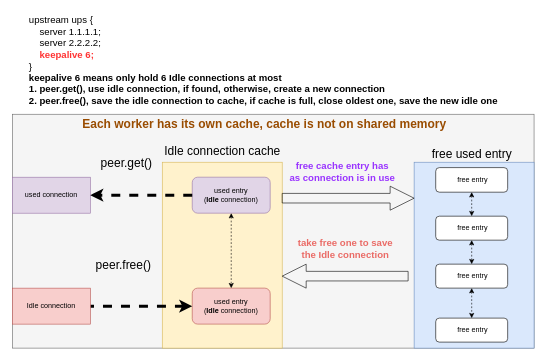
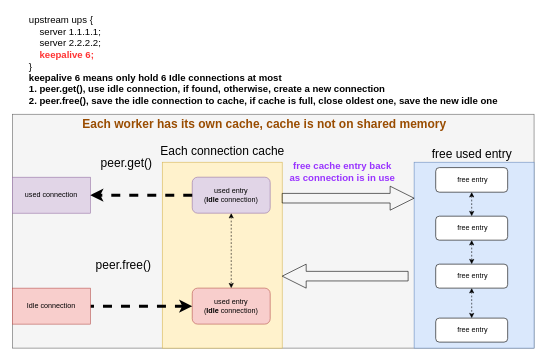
  <mxCell id="0" />
  <mxCell id="1" parent="0" />
  <mxCell id="2" value="upstream ups {&lt;br style=&quot;font-size: 16px&quot;&gt;&amp;nbsp; &amp;nbsp; server 1.1.1.1;&lt;br style=&quot;font-size: 16px&quot;&gt;&amp;nbsp; &amp;nbsp; server 2.2.2.2;&lt;br style=&quot;font-size: 16px&quot;&gt;&lt;b&gt;&lt;font color=&quot;#ff3333&quot;&gt;&amp;nbsp; &amp;nbsp; keepalive 6;&lt;br style=&quot;font-size: 16px&quot;&gt;&lt;/font&gt;&lt;/b&gt;}&lt;br&gt;&lt;b&gt;keepalive 6 means only hold 6 Idle connections at most&lt;br&gt;1. peer.get(), use&amp;nbsp;&lt;/b&gt;&lt;b&gt;idle&amp;nbsp;&lt;/b&gt;&lt;b&gt;connection, if found, otherwise, create a new connection&lt;br&gt;2. peer.free(), save the idle connection to cache, if cache is full, close oldest one, save the new&amp;nbsp;&lt;/b&gt;&lt;b&gt;idle&amp;nbsp;&lt;/b&gt;&lt;b&gt;one&lt;/b&gt;" style="text;html=1;align=left;verticalAlign=middle;resizable=0;points=[];autosize=1;fontSize=16;" vertex="1" parent="1"><mxGeometry x="46" y="20" width="790" height="160" as="geometry" /></mxCell>
  <mxCell id="3" value="" style="group;fillColor=#f5f5f5;strokeColor=#666666;fontColor=#333333;" vertex="1" connectable="0" parent="1"><mxGeometry x="20" y="190" width="870" height="390" as="geometry" /></mxCell>
  <mxCell id="4" value="" style="rounded=0;whiteSpace=wrap;html=1;fillColor=#fff2cc;strokeColor=#d6b656;" vertex="1" parent="3"><mxGeometry x="250" y="80" width="200" height="310" as="geometry" /></mxCell>
  <mxCell id="5" value="" style="rounded=0;whiteSpace=wrap;html=1;fillColor=#dae8fc;strokeColor=#6c8ebf;" vertex="1" parent="3"><mxGeometry x="670" y="80" width="200" height="310" as="geometry" /></mxCell>
  <mxCell id="6" value="&amp;nbsp;free entry" style="rounded=1;whiteSpace=wrap;html=1;" vertex="1" parent="3"><mxGeometry x="706" y="89" width="120" height="41" as="geometry" /></mxCell>
  <mxCell id="7" value="used entry&lt;br&gt;(&lt;b&gt;Idle&amp;nbsp;&lt;/b&gt;connection)" style="rounded=1;whiteSpace=wrap;html=1;fillColor=#e1d5e7;strokeColor=#9673a6;" vertex="1" parent="3"><mxGeometry x="300" y="105" width="130" height="60" as="geometry" /></mxCell>
- <mxCell id="8" value="Idle connection cache" style="text;html=1;align=center;verticalAlign=middle;resizable=0;points=[];autosize=1;fontSize=20;" vertex="1" parent="3"><mxGeometry x="250" y="45" width="200" height="30" as="geometry" /></mxCell>
+ <mxCell id="8" value="Each connection cache" style="text;html=1;align=center;verticalAlign=middle;resizable=0;points=[];autosize=1;fontSize=20;" vertex="1" parent="3"><mxGeometry x="250" y="45" width="200" height="30" as="geometry" /></mxCell>
  <mxCell id="9" value="free used entry" style="text;html=1;align=center;verticalAlign=middle;resizable=0;points=[];autosize=1;fontSize=20;" vertex="1" parent="3"><mxGeometry x="686" y="50" width="160" height="30" as="geometry" /></mxCell>
  <mxCell id="10" value="used entry&lt;br&gt;(&lt;b&gt;Idle&amp;nbsp;&lt;/b&gt;connection)" style="rounded=1;whiteSpace=wrap;html=1;fillColor=#f8cecc;strokeColor=#b85450;" vertex="1" parent="3"><mxGeometry x="300" y="290" width="130" height="60" as="geometry" /></mxCell>
  <mxCell id="11" style="edgeStyle=orthogonalEdgeStyle;rounded=0;orthogonalLoop=1;jettySize=auto;html=1;dashed=1;startArrow=classic;startFill=1;strokeWidth=1;fontSize=20;" edge="1" parent="3" source="7" target="10"><mxGeometry relative="1" as="geometry" /></mxCell>
  <mxCell id="12" value="&amp;nbsp;free entry" style="rounded=1;whiteSpace=wrap;html=1;" vertex="1" parent="3"><mxGeometry x="706" y="170" width="120" height="40" as="geometry" /></mxCell>
  <mxCell id="13" style="edgeStyle=orthogonalEdgeStyle;rounded=0;orthogonalLoop=1;jettySize=auto;html=1;entryX=0.5;entryY=0;entryDx=0;entryDy=0;dashed=1;strokeWidth=1;fontSize=20;startArrow=classic;startFill=1;" edge="1" parent="3" source="6" target="12"><mxGeometry relative="1" as="geometry" /></mxCell>
  <mxCell id="14" value="&amp;nbsp;free entry" style="rounded=1;whiteSpace=wrap;html=1;" vertex="1" parent="3"><mxGeometry x="706" y="250" width="120" height="40" as="geometry" /></mxCell>
  <mxCell id="15" style="edgeStyle=orthogonalEdgeStyle;rounded=0;orthogonalLoop=1;jettySize=auto;html=1;entryX=0.5;entryY=0;entryDx=0;entryDy=0;dashed=1;startArrow=classic;startFill=1;strokeWidth=1;fontSize=20;" edge="1" parent="3" source="12" target="14"><mxGeometry relative="1" as="geometry" /></mxCell>
  <mxCell id="16" value="&amp;nbsp;free entry" style="rounded=1;whiteSpace=wrap;html=1;" vertex="1" parent="3"><mxGeometry x="706" y="340" width="120" height="40" as="geometry" /></mxCell>
  <mxCell id="17" style="edgeStyle=orthogonalEdgeStyle;rounded=0;orthogonalLoop=1;jettySize=auto;html=1;entryX=0.5;entryY=0;entryDx=0;entryDy=0;dashed=1;startArrow=classic;startFill=1;strokeWidth=1;fontSize=20;" edge="1" parent="3" source="14" target="16"><mxGeometry relative="1" as="geometry" /></mxCell>
  <mxCell id="18" value="" style="html=1;shadow=0;dashed=0;align=center;verticalAlign=middle;shape=mxgraph.arrows2.arrow;dy=0.6;dx=40;notch=0;fillColor=none;fontSize=20;rotation=-180;" vertex="1" parent="3"><mxGeometry x="450" y="250" width="210" height="40" as="geometry" /></mxCell>
  <mxCell id="19" value="used connection" style="whiteSpace=wrap;html=1;fillColor=#e1d5e7;strokeColor=#9673a6;rounded=0;" vertex="1" parent="3"><mxGeometry y="105" width="130" height="60" as="geometry" /></mxCell>
  <mxCell id="20" value="peer.get()" style="text;html=1;align=center;verticalAlign=middle;resizable=0;points=[];autosize=1;fontSize=20;" vertex="1" parent="3"><mxGeometry x="140" y="64.5" width="100" height="30" as="geometry" /></mxCell>
  <mxCell id="21" value="" style="html=1;shadow=0;dashed=0;align=center;verticalAlign=middle;shape=mxgraph.arrows2.arrow;dy=0.6;dx=40;notch=0;fillColor=none;fontSize=20;" vertex="1" parent="3"><mxGeometry x="450" y="120" width="220" height="40" as="geometry" /></mxCell>
  <mxCell id="22" style="edgeStyle=orthogonalEdgeStyle;rounded=0;orthogonalLoop=1;jettySize=auto;html=1;exitX=0;exitY=0.5;exitDx=0;exitDy=0;entryX=1;entryY=0.5;entryDx=0;entryDy=0;fontSize=20;strokeWidth=5;dashed=1;" edge="1" parent="3" source="7" target="19"><mxGeometry relative="1" as="geometry" /></mxCell>
  <mxCell id="23" style="edgeStyle=orthogonalEdgeStyle;rounded=0;orthogonalLoop=1;jettySize=auto;html=1;exitX=0.5;exitY=1;exitDx=0;exitDy=0;dashed=1;startArrow=classic;startFill=1;strokeWidth=1;fontSize=20;" edge="1" parent="3" source="14" target="14"><mxGeometry relative="1" as="geometry" /></mxCell>
  <mxCell id="24" style="edgeStyle=orthogonalEdgeStyle;rounded=0;orthogonalLoop=1;jettySize=auto;html=1;dashed=1;startArrow=classic;startFill=1;strokeWidth=5;fontSize=16;endArrow=none;endFill=0;" edge="1" parent="3" source="10" target="25"><mxGeometry relative="1" as="geometry" /></mxCell>
  <mxCell id="25" value="Idle connection" style="whiteSpace=wrap;html=1;fillColor=#f8cecc;strokeColor=#b85450;rounded=0;" vertex="1" parent="3"><mxGeometry y="290" width="130" height="60" as="geometry" /></mxCell>
  <mxCell id="26" value="peer.free()" style="text;html=1;align=center;verticalAlign=middle;resizable=0;points=[];autosize=1;fontSize=20;" vertex="1" parent="3"><mxGeometry x="130" y="235" width="110" height="30" as="geometry" /></mxCell>
- <mxCell id="27" value="take free one to save&lt;br&gt;the Idle connection" style="text;html=1;align=center;verticalAlign=middle;resizable=0;points=[];autosize=1;fontSize=16;fontStyle=1;fontColor=#EA6B66;" vertex="1" parent="3"><mxGeometry x="470" y="205" width="170" height="40" as="geometry" /></mxCell>
- <mxCell id="28" value="&lt;span&gt;free cache entry has&lt;/span&gt;&lt;br&gt;&lt;span&gt;as connection is in use&lt;/span&gt;" style="text;html=1;align=center;verticalAlign=middle;resizable=0;points=[];autosize=1;fontSize=16;fontColor=#9933FF;fontStyle=1" vertex="1" parent="3"><mxGeometry x="455" y="75" width="190" height="40" as="geometry" /></mxCell>
+ <mxCell id="28" value="&lt;span&gt;free cache entry back&lt;/span&gt;&lt;br&gt;&lt;span&gt;as connection is in use&lt;/span&gt;" style="text;html=1;align=center;verticalAlign=middle;resizable=0;points=[];autosize=1;fontSize=16;fontColor=#9933FF;fontStyle=1" vertex="1" parent="3"><mxGeometry x="455" y="75" width="190" height="40" as="geometry" /></mxCell>
  <mxCell id="29" value="Each worker has its own cache, cache is not on shared memory" style="text;html=1;align=center;verticalAlign=middle;resizable=0;points=[];autosize=1;fontSize=20;fontColor=#994C00;fontStyle=1" vertex="1" parent="3"><mxGeometry x="110" width="620" height="30" as="geometry" /></mxCell>
